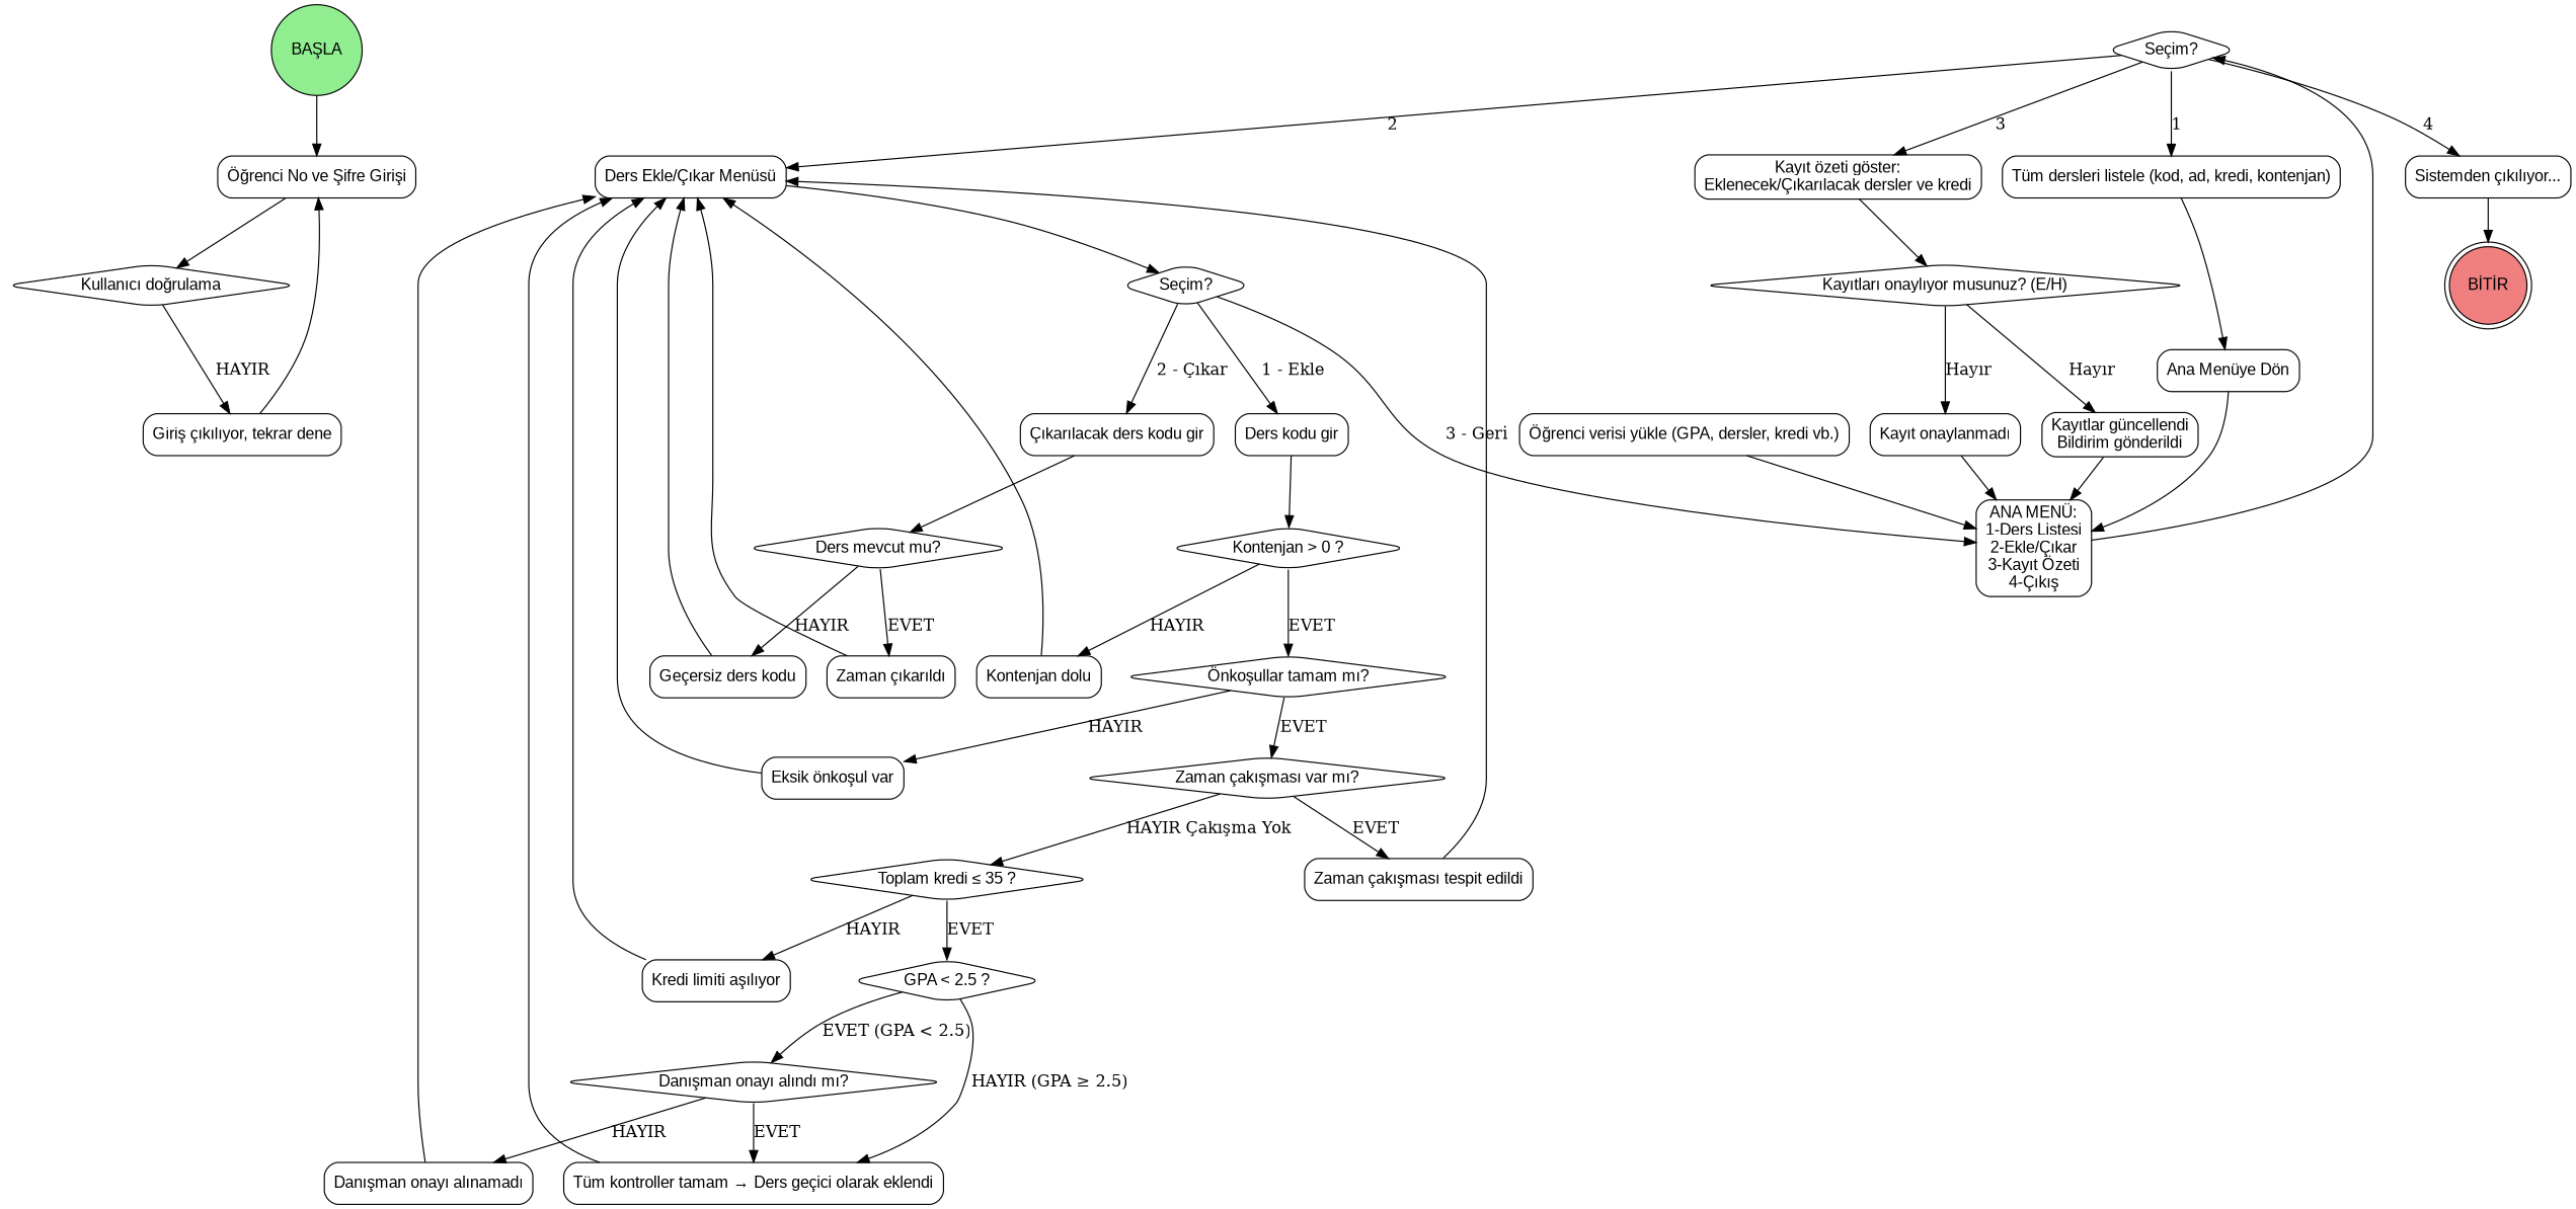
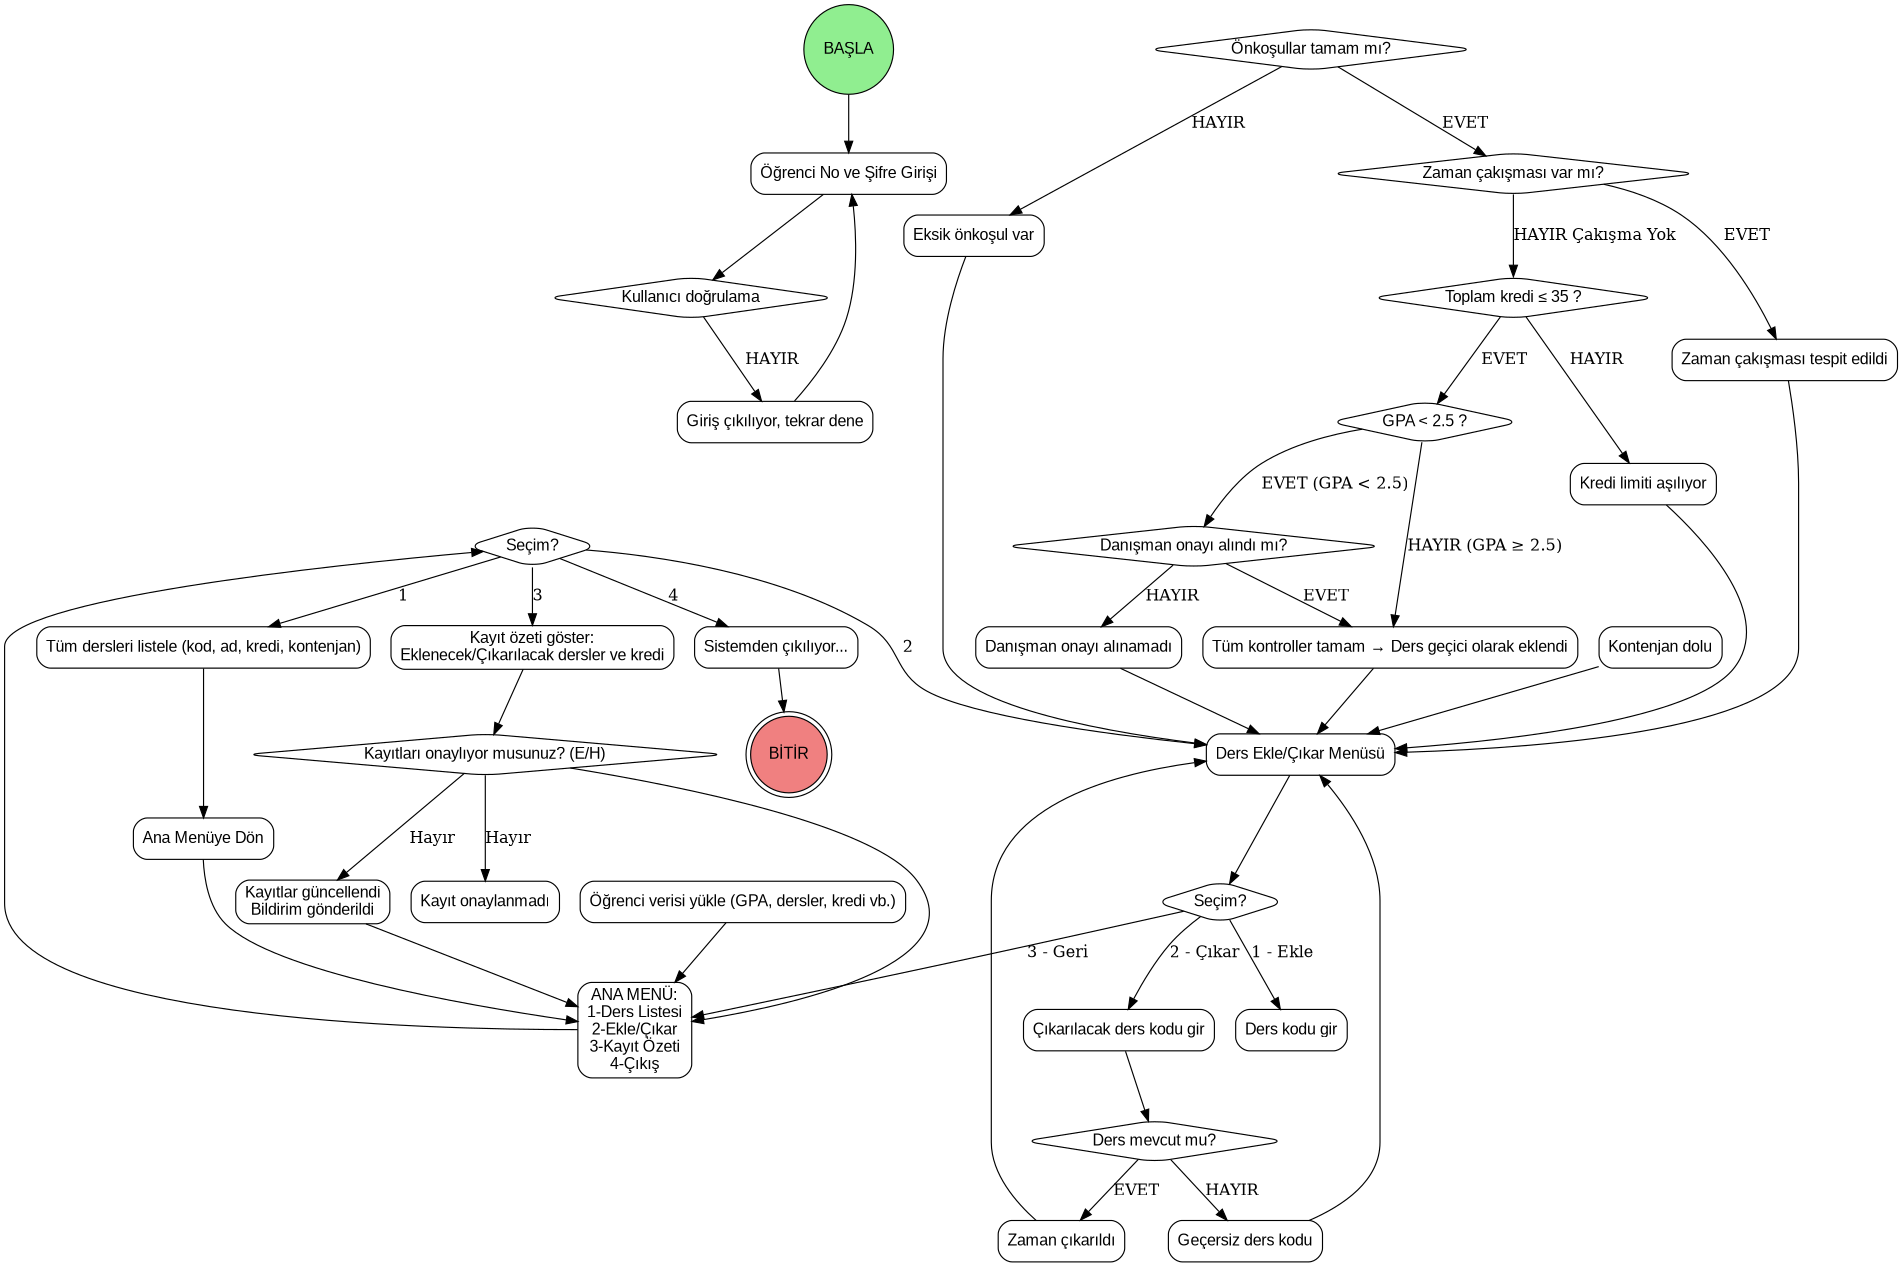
  digraph {
    rankdir=TB
    node [fontname=Arial shape=rectangle style=rounded]
    n1 [fillcolor=lightgreen label="BAŞLA" shape=circle style=filled]
    n2 [label="Öğrenci No ve Şifre Girişi"]
    n3 [label="Kullanıcı doğrulama" shape=diamond]
    n4 [fillcolor=lightcoral label="BİTİR" shape=doublecircle style=filled]
    n5 [label="Giriş çıkılıyor, tekrar dene"]
    n6 [label="Öğrenci verisi yükle (GPA, dersler, kredi vb.)"]
    n7 [label="ANA MENÜ:\n1-Ders Listesi\n2-Ekle/Çıkar\n3-Kayıt Özeti\n4-Çıkış"]
    n8 [label="Seçim?" shape=diamond]
    n9 [label="Tüm dersleri listele (kod, ad, kredi, kontenjan)"]
    n10 [label="Ders Ekle/Çıkar Menüsü"]
    n11 [label="Kayıt özeti göster:\nEklenecek/Çıkarılacak dersler ve kredi"]
    n12 [label="Sistemden çıkılıyor..."]
    n13 [label="Ana Menüye Dön"]
    n14 [label="Seçim?" shape=diamond]
    n15 [label="Kayıtları onaylıyor musunuz? (E/H)" shape=diamond]
    n16 [label="Ders kodu gir"]
    n17 [label="Çıkarılacak ders kodu gir"]
-   n18 [label="Kontenjan > 0 ?" shape=diamond]
    n19 [label="Ders mevcut mu?" shape=diamond]
    n20 [label="Kontenjan dolu"]
    n21 [label="Önkoşullar tamam mı?" shape=diamond]
    n22 [label="Eksik önkoşul var"]
    n23 [label="Zaman çakışması var mı?" shape=diamond]
    n24 [label="Zaman çakışması tespit edildi"]
    n25 [label="Toplam kredi ≤ 35 ?" shape=diamond]
    n26 [label="Kredi limiti aşılıyor"]
    n27 [label="GPA < 2.5 ?" shape=diamond]
    n28 [label="Danışman onayı alındı mı?" shape=diamond]
    n29 [label="Tüm kontroller tamam → Ders geçici olarak eklendi"]
    n30 [label="Danışman onayı alınamadı"]
    n31 [label="Geçersiz ders kodu"]
    n32 [label="Zaman çıkarıldı"]
    n33 [label="Kayıtlar güncellendi\nBildirim gönderildi"]
    n34 [label="Kayıt onaylanmadı"]
    n1 -> n2
    n2 -> n3
    n3 -> n5 [label=HAYIR]
    n5 -> n2
    n6 -> n7
    n7 -> n8
    n8 -> n9 [label=1]
    n8 -> n10 [label=2]
    n8 -> n11 [label=3]
    n8 -> n12 [label=4]
    n9 -> n13
    n10 -> n14
    n11 -> n15
    n12 -> n4
    n13 -> n7
    n14 -> n7 [label="3 - Geri"]
    n14 -> n16 [label="1 - Ekle"]
    n14 -> n17 [label="2 - Çıkar"]
    n15 -> n33 [label="Hayır"]
    n15 -> n34 [label="Hayır"]
-   n16 -> n18
    n17 -> n19
-   n18 -> n20 [label=HAYIR]
-   n18 -> n21 [label=EVET]
    n19 -> n31 [label=HAYIR]
    n19 -> n32 [label=EVET]
    n20 -> n10
    n21 -> n22 [label=HAYIR]
    n21 -> n23 [label=EVET]
    n22 -> n10
    n23 -> n24 [label=EVET]
    n23 -> n25 [label="HAYIR Çakışma Yok"]
    n24 -> n10
    n25 -> n26 [label=HAYIR]
    n25 -> n27 [label=EVET]
    n26 -> n10
    n27 -> n28 [label="EVET (GPA < 2.5)"]
    n27 -> n29 [label="HAYIR (GPA ≥ 2.5)"]
    n28 -> n29 [label=EVET]
    n28 -> n30 [label=HAYIR]
    n29 -> n10
    n30 -> n10
    n31 -> n10
    n32 -> n10
    n33 -> n7
-   n34 -> n7
+   n15 -> n7
  }
